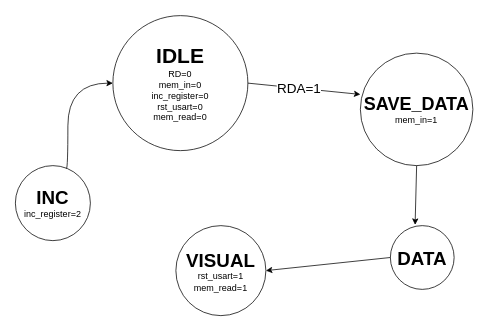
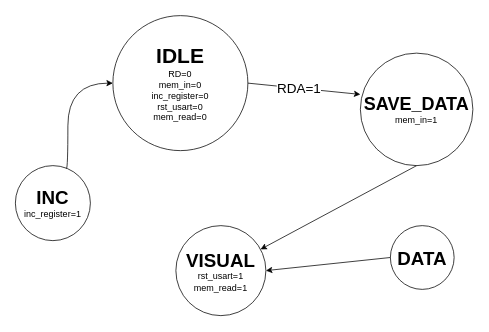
  <mxCell id="0" />
  <mxCell id="1" parent="0" />
  <mxCell id="2" value="&lt;font style=&quot;font-size: 28px&quot;&gt;&lt;b&gt;IDLE&lt;/b&gt;&lt;/font&gt;&lt;br&gt;RD=0&lt;br&gt;mem_in=0&lt;br&gt;inc_register=0&lt;br&gt;rst_usart=0&lt;br&gt;mem_read=0" style="ellipse;whiteSpace=wrap;html=1;aspect=fixed;" vertex="1" parent="1"><mxGeometry x="150" y="20" width="180" height="180" as="geometry" /></mxCell>
  <mxCell id="3" value="&lt;b style=&quot;font-size: 24px&quot;&gt;&lt;font style=&quot;font-size: 24px&quot;&gt;SAVE_DATA&lt;/font&gt;&lt;br&gt;&lt;/b&gt;mem_in=1" style="ellipse;whiteSpace=wrap;html=1;aspect=fixed;" vertex="1" parent="1"><mxGeometry x="480" y="70" width="150" height="150" as="geometry" /></mxCell>
  <mxCell id="4" value="&lt;font style=&quot;font-size: 25px&quot;&gt;&lt;b&gt;DATA&lt;/b&gt;&lt;/font&gt;" style="ellipse;whiteSpace=wrap;html=1;aspect=fixed;" vertex="1" parent="1"><mxGeometry x="520" y="300" width="85" height="85" as="geometry" /></mxCell>
  <mxCell id="5" value="&lt;font style=&quot;font-size: 25px&quot;&gt;&lt;b&gt;VISUAL&lt;/b&gt;&lt;/font&gt;&lt;br&gt;rst_usart=1&lt;br&gt;mem_read=1" style="ellipse;whiteSpace=wrap;html=1;aspect=fixed;" vertex="1" parent="1"><mxGeometry x="234" y="300" width="120" height="120" as="geometry" /></mxCell>
- <mxCell id="6" value="&lt;b&gt;&lt;font style=&quot;font-size: 25px&quot;&gt;INC&lt;/font&gt;&lt;br&gt;&lt;/b&gt;inc_register=2" style="ellipse;whiteSpace=wrap;html=1;aspect=fixed;" vertex="1" parent="1"><mxGeometry x="20" y="220" width="100" height="100" as="geometry" /></mxCell>
+ <mxCell id="6" value="&lt;b&gt;&lt;font style=&quot;font-size: 25px&quot;&gt;INC&lt;/font&gt;&lt;br&gt;&lt;/b&gt;inc_register=1" style="ellipse;whiteSpace=wrap;html=1;aspect=fixed;" vertex="1" parent="1"><mxGeometry x="20" y="220" width="100" height="100" as="geometry" /></mxCell>
  <mxCell id="7" value="" style="endArrow=classic;html=1;rounded=0;fontSize=25;exitX=1;exitY=0.5;exitDx=0;exitDy=0;entryX=0;entryY=0.367;entryDx=0;entryDy=0;entryPerimeter=0;" edge="1" parent="1" source="2" target="3"><mxGeometry width="50" height="50" relative="1" as="geometry"><mxPoint x="330" y="190" as="sourcePoint" /><mxPoint x="380" y="140" as="targetPoint" /></mxGeometry></mxCell>
  <mxCell id="8" value="&lt;font style=&quot;font-size: 18px&quot;&gt;RDA=1&lt;/font&gt;" style="edgeLabel;html=1;align=center;verticalAlign=middle;resizable=0;points=[];fontSize=25;" vertex="1" connectable="0" parent="7"><mxGeometry x="-0.139" y="-3" relative="1" as="geometry"><mxPoint x="3" y="-6" as="offset" /></mxGeometry></mxCell>
- <mxCell id="9" value="" style="endArrow=classic;html=1;rounded=0;fontSize=18;exitX=0.5;exitY=1;exitDx=0;exitDy=0;entryX=0.388;entryY=-0.012;entryDx=0;entryDy=0;entryPerimeter=0;" edge="1" parent="1" source="3" target="4"><mxGeometry width="50" height="50" relative="1" as="geometry"><mxPoint x="330" y="190" as="sourcePoint" /><mxPoint x="380" y="140" as="targetPoint" /></mxGeometry></mxCell>
+ <mxCell id="9" value="" style="endArrow=classic;html=1;rounded=0;fontSize=18;exitX=0.5;exitY=1;exitDx=0;exitDy=0;" edge="1" parent="1" source="3" target="5"><mxGeometry width="50" height="50" relative="1" as="geometry"><mxPoint x="330" y="190" as="sourcePoint" /><mxPoint x="380" y="140" as="targetPoint" /></mxGeometry></mxCell>
  <mxCell id="10" value="" style="endArrow=classic;html=1;rounded=0;fontSize=18;exitX=0;exitY=0.5;exitDx=0;exitDy=0;entryX=1;entryY=0.5;entryDx=0;entryDy=0;" edge="1" parent="1" source="4" target="5"><mxGeometry width="50" height="50" relative="1" as="geometry"><mxPoint x="330" y="190" as="sourcePoint" /><mxPoint x="380" y="140" as="targetPoint" /></mxGeometry></mxCell>
  <mxCell id="11" value="" style="endArrow=classic;html=1;rounded=0;fontSize=18;exitX=0.68;exitY=0.04;exitDx=0;exitDy=0;entryX=0;entryY=0.5;entryDx=0;entryDy=0;edgeStyle=orthogonalEdgeStyle;curved=1;exitPerimeter=0;" edge="1" parent="1" source="6" target="2"><mxGeometry width="50" height="50" relative="1" as="geometry"><mxPoint x="330" y="190" as="sourcePoint" /><mxPoint x="380" y="140" as="targetPoint" /><Array as="points"><mxPoint x="90" y="224" /><mxPoint x="90" y="110" /></Array></mxGeometry></mxCell>
